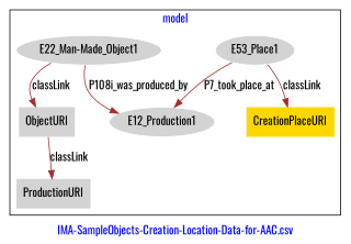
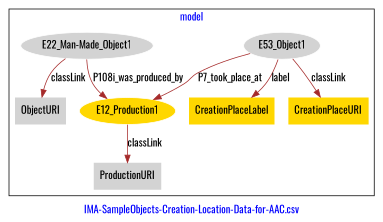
  digraph {
    fontcolor=blue
    fontname=Oswald
    label="IMA-SampleObjects-Creation-Location-Data-for-AAC.csv"
    remincross=true
    node [fillcolor=lightgray fontname=Oswald style=filled shape=plaintext]
    edge [color=brown fontcolor=black fontname=Oswald]
-   n1 [color=white label=E12_Production1 shape=""]
-   n2 [color=white label=E53_Place1 shape=""]
+   n1 [color=white fillcolor=gold label=E12_Production1 shape=""]
+   n2 [color=white label=E53_Object1 shape=""]
    n3 [color=white label="E22_Man-Made_Object1" shape=""]
    n4 [label=ProductionURI]
    n5 [label=ObjectURI]
+   n6 [fillcolor=gold label=CreationPlaceLabel]
    n7 [fillcolor=gold label=CreationPlaceURI]
    subgraph cluster_1 {
      label=model
      n1
      n2
      n3
      n4
      n5
+     n6
      n7
    }
-   n5 -> n4 [label=classLink]
+   n1 -> n4 [label=classLink]
    n2 -> n1 [label=P7_took_place_at]
+   n2 -> n6 [label=label]
    n2 -> n7 [label=classLink]
    n3 -> n1 [label=P108i_was_produced_by]
    n3 -> n5 [label=classLink]
  }
